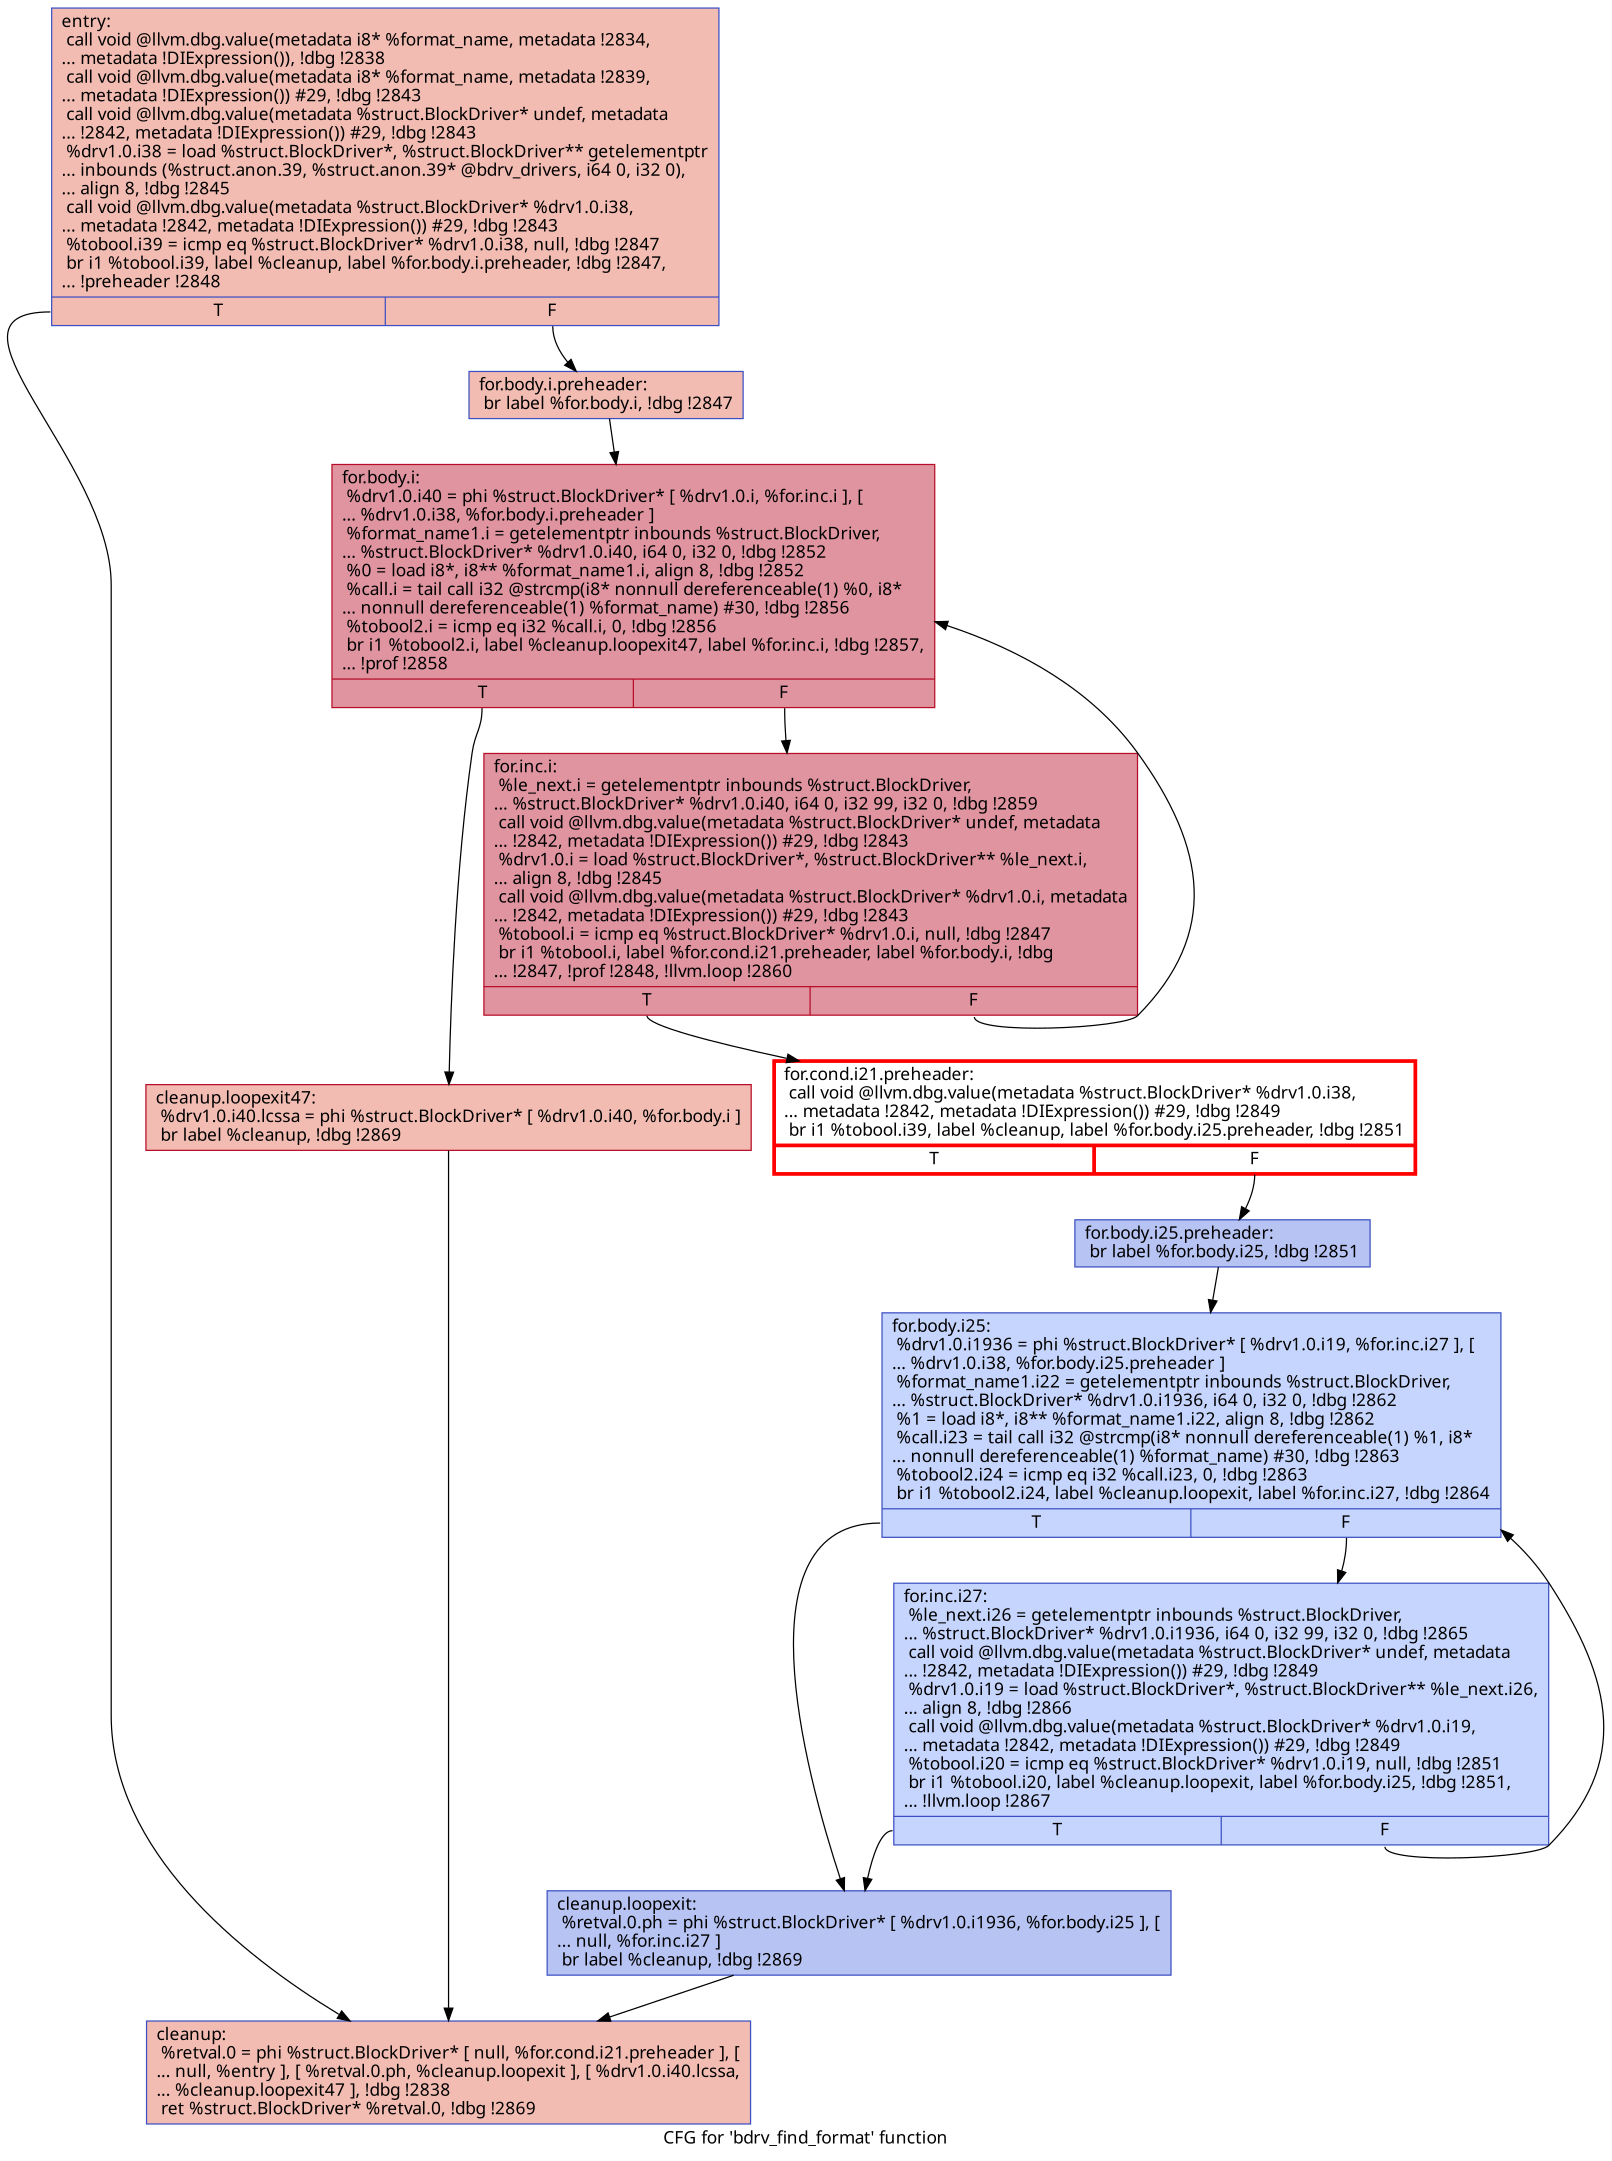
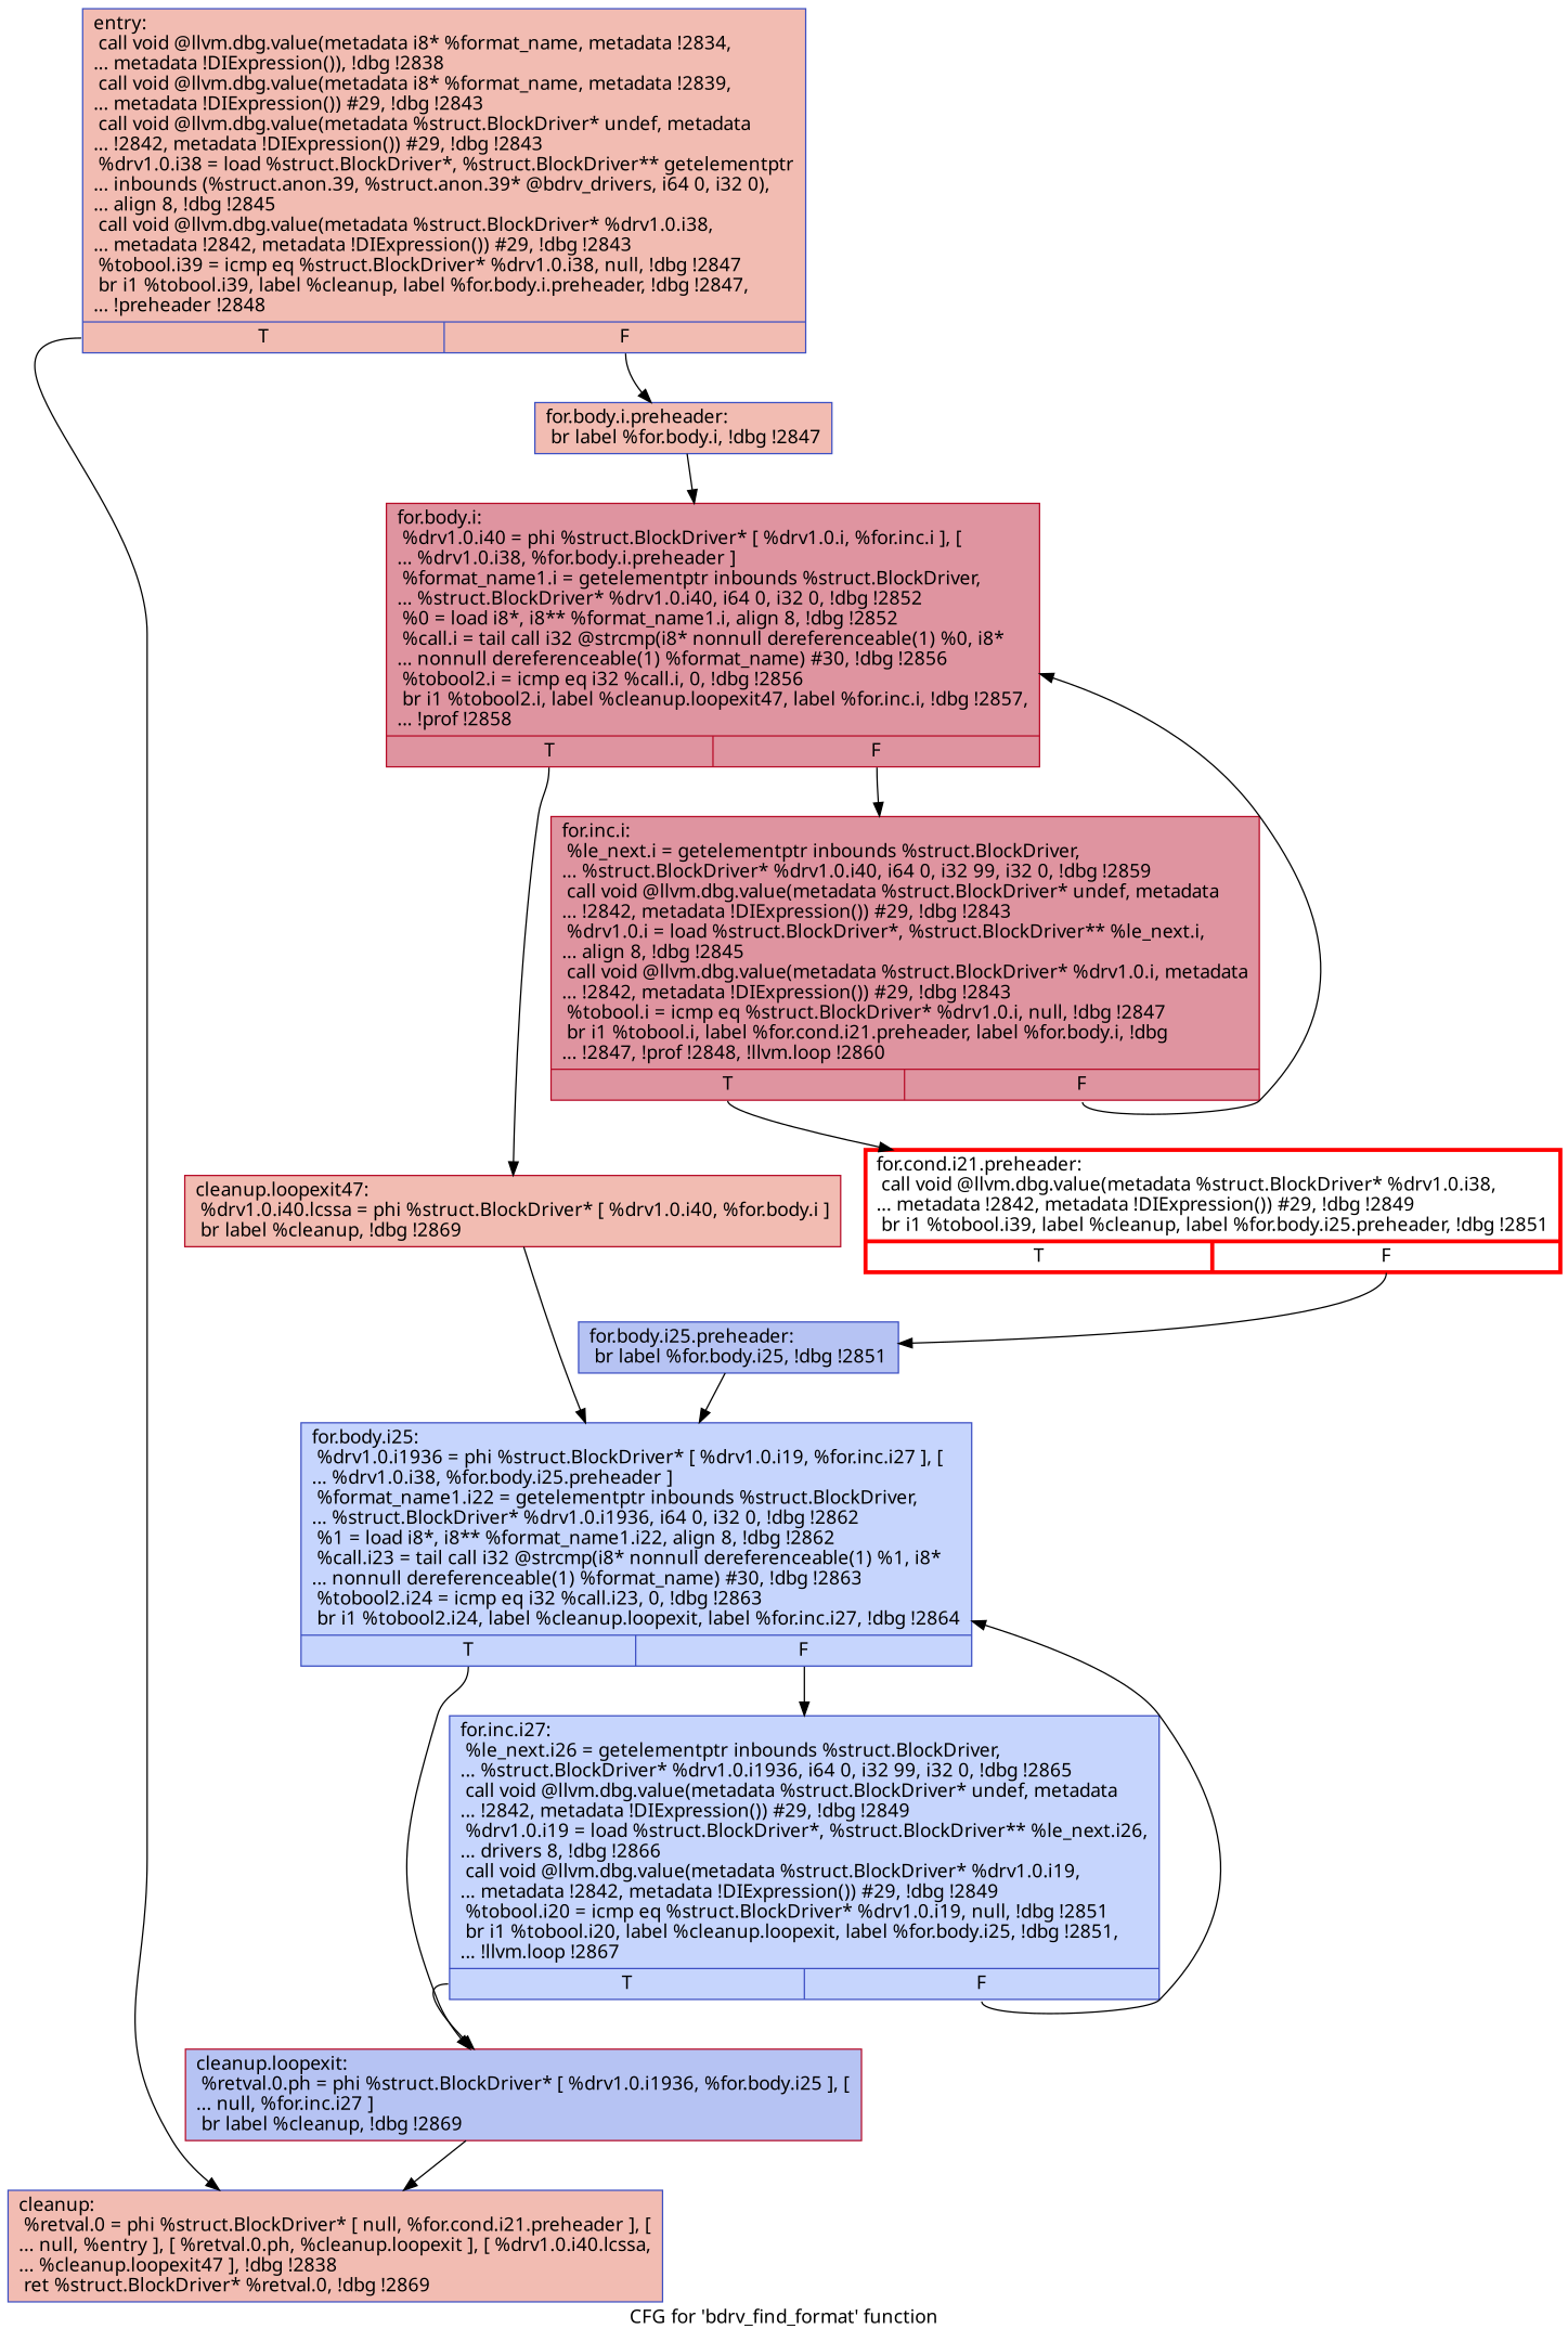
  digraph {
    fontname="Noto Sans"
    label="CFG for 'bdrv_find_format' function"
    node [color="#3d50c3ff" fillcolor="#e1675170" fontname="Noto Sans" shape=record style=filled]
    edge [fontname="Noto Sans" tailport=s0]
    n1 [label="{entry:\l  call void @llvm.dbg.value(metadata i8* %format_name, metadata !2834,\l... metadata !DIExpression()), !dbg !2838\l  call void @llvm.dbg.value(metadata i8* %format_name, metadata !2839,\l... metadata !DIExpression()) #29, !dbg !2843\l  call void @llvm.dbg.value(metadata %struct.BlockDriver* undef, metadata\l... !2842, metadata !DIExpression()) #29, !dbg !2843\l  %drv1.0.i38 = load %struct.BlockDriver*, %struct.BlockDriver** getelementptr\l... inbounds (%struct.anon.39, %struct.anon.39* @bdrv_drivers, i64 0, i32 0),\l... align 8, !dbg !2845\l  call void @llvm.dbg.value(metadata %struct.BlockDriver* %drv1.0.i38,\l... metadata !2842, metadata !DIExpression()) #29, !dbg !2843\l  %tobool.i39 = icmp eq %struct.BlockDriver* %drv1.0.i38, null, !dbg !2847\l  br i1 %tobool.i39, label %cleanup, label %for.body.i.preheader, !dbg !2847,\l... !preheader !2848\l|{<s0>T|<s1>F}}"]
    n2 [label="{cleanup:                                          \l  %retval.0 = phi %struct.BlockDriver* [ null, %for.cond.i21.preheader ], [\l... null, %entry ], [ %retval.0.ph, %cleanup.loopexit ], [ %drv1.0.i40.lcssa,\l... %cleanup.loopexit47 ], !dbg !2838\l  ret %struct.BlockDriver* %retval.0, !dbg !2869\l}"]
    n3 [label="{for.body.i.preheader:                             \l  br label %for.body.i, !dbg !2847\l}"]
    n4 [color="#b70d28ff" fillcolor="#b70d2870" label="{for.body.i:                                       \l  %drv1.0.i40 = phi %struct.BlockDriver* [ %drv1.0.i, %for.inc.i ], [\l... %drv1.0.i38, %for.body.i.preheader ]\l  %format_name1.i = getelementptr inbounds %struct.BlockDriver,\l... %struct.BlockDriver* %drv1.0.i40, i64 0, i32 0, !dbg !2852\l  %0 = load i8*, i8** %format_name1.i, align 8, !dbg !2852\l  %call.i = tail call i32 @strcmp(i8* nonnull dereferenceable(1) %0, i8*\l... nonnull dereferenceable(1) %format_name) #30, !dbg !2856\l  %tobool2.i = icmp eq i32 %call.i, 0, !dbg !2856\l  br i1 %tobool2.i, label %cleanup.loopexit47, label %for.inc.i, !dbg !2857,\l... !prof !2858\l|{<s0>T|<s1>F}}"]
    n5 [color="#b70d28ff" label="{cleanup.loopexit47:                               \l  %drv1.0.i40.lcssa = phi %struct.BlockDriver* [ %drv1.0.i40, %for.body.i ]\l  br label %cleanup, !dbg !2869\l}"]
    n6 [color="#b70d28ff" fillcolor="#b70d2870" label="{for.inc.i:                                        \l  %le_next.i = getelementptr inbounds %struct.BlockDriver,\l... %struct.BlockDriver* %drv1.0.i40, i64 0, i32 99, i32 0, !dbg !2859\l  call void @llvm.dbg.value(metadata %struct.BlockDriver* undef, metadata\l... !2842, metadata !DIExpression()) #29, !dbg !2843\l  %drv1.0.i = load %struct.BlockDriver*, %struct.BlockDriver** %le_next.i,\l... align 8, !dbg !2845\l  call void @llvm.dbg.value(metadata %struct.BlockDriver* %drv1.0.i, metadata\l... !2842, metadata !DIExpression()) #29, !dbg !2843\l  %tobool.i = icmp eq %struct.BlockDriver* %drv1.0.i, null, !dbg !2847\l  br i1 %tobool.i, label %for.cond.i21.preheader, label %for.body.i, !dbg\l... !2847, !prof !2848, !llvm.loop !2860\l|{<s0>T|<s1>F}}"]
    n7 [color=red label="{for.cond.i21.preheader:                           \l  call void @llvm.dbg.value(metadata %struct.BlockDriver* %drv1.0.i38,\l... metadata !2842, metadata !DIExpression()) #29, !dbg !2849\l  br i1 %tobool.i39, label %cleanup, label %for.body.i25.preheader, !dbg !2851\l|{<s0>T|<s1>F}}" penwidth=3.0 fillcolor="" style=""]
    n8 [fillcolor="#5977e370" label="{for.body.i25.preheader:                           \l  br label %for.body.i25, !dbg !2851\l}"]
    n9 [fillcolor="#7ea1fa70" label="{for.body.i25:                                     \l  %drv1.0.i1936 = phi %struct.BlockDriver* [ %drv1.0.i19, %for.inc.i27 ], [\l... %drv1.0.i38, %for.body.i25.preheader ]\l  %format_name1.i22 = getelementptr inbounds %struct.BlockDriver,\l... %struct.BlockDriver* %drv1.0.i1936, i64 0, i32 0, !dbg !2862\l  %1 = load i8*, i8** %format_name1.i22, align 8, !dbg !2862\l  %call.i23 = tail call i32 @strcmp(i8* nonnull dereferenceable(1) %1, i8*\l... nonnull dereferenceable(1) %format_name) #30, !dbg !2863\l  %tobool2.i24 = icmp eq i32 %call.i23, 0, !dbg !2863\l  br i1 %tobool2.i24, label %cleanup.loopexit, label %for.inc.i27, !dbg !2864\l|{<s0>T|<s1>F}}"]
-   n10 [fillcolor="#5977e370" label="{cleanup.loopexit:                                 \l  %retval.0.ph = phi %struct.BlockDriver* [ %drv1.0.i1936, %for.body.i25 ], [\l... null, %for.inc.i27 ]\l  br label %cleanup, !dbg !2869\l}"]
-   n11 [fillcolor="#7ea1fa70" label="{for.inc.i27:                                      \l  %le_next.i26 = getelementptr inbounds %struct.BlockDriver,\l... %struct.BlockDriver* %drv1.0.i1936, i64 0, i32 99, i32 0, !dbg !2865\l  call void @llvm.dbg.value(metadata %struct.BlockDriver* undef, metadata\l... !2842, metadata !DIExpression()) #29, !dbg !2849\l  %drv1.0.i19 = load %struct.BlockDriver*, %struct.BlockDriver** %le_next.i26,\l... align 8, !dbg !2866\l  call void @llvm.dbg.value(metadata %struct.BlockDriver* %drv1.0.i19,\l... metadata !2842, metadata !DIExpression()) #29, !dbg !2849\l  %tobool.i20 = icmp eq %struct.BlockDriver* %drv1.0.i19, null, !dbg !2851\l  br i1 %tobool.i20, label %cleanup.loopexit, label %for.body.i25, !dbg !2851,\l... !llvm.loop !2867\l|{<s0>T|<s1>F}}"]
+   n10 [color="#b70d28ff" fillcolor="#5977e370" label="{cleanup.loopexit:                                 \l  %retval.0.ph = phi %struct.BlockDriver* [ %drv1.0.i1936, %for.body.i25 ], [\l... null, %for.inc.i27 ]\l  br label %cleanup, !dbg !2869\l}"]
+   n11 [fillcolor="#7ea1fa70" label="{for.inc.i27:                                      \l  %le_next.i26 = getelementptr inbounds %struct.BlockDriver,\l... %struct.BlockDriver* %drv1.0.i1936, i64 0, i32 99, i32 0, !dbg !2865\l  call void @llvm.dbg.value(metadata %struct.BlockDriver* undef, metadata\l... !2842, metadata !DIExpression()) #29, !dbg !2849\l  %drv1.0.i19 = load %struct.BlockDriver*, %struct.BlockDriver** %le_next.i26,\l... drivers 8, !dbg !2866\l  call void @llvm.dbg.value(metadata %struct.BlockDriver* %drv1.0.i19,\l... metadata !2842, metadata !DIExpression()) #29, !dbg !2849\l  %tobool.i20 = icmp eq %struct.BlockDriver* %drv1.0.i19, null, !dbg !2851\l  br i1 %tobool.i20, label %cleanup.loopexit, label %for.body.i25, !dbg !2851,\l... !llvm.loop !2867\l|{<s0>T|<s1>F}}"]
    n1 -> n2
    n1 -> n3 [tailport=s1]
    n3 -> n4
    n4 -> n5
    n4 -> n6 [tailport=s1]
-   n5 -> n2
+   n5 -> n9
    n6 -> n4 [tailport=s1]
    n6 -> n7
    n7 -> n8 [tailport=s1]
    n8 -> n9
    n9 -> n10
    n9 -> n11 [tailport=s1]
    n10 -> n2
    n11 -> n9 [tailport=s1]
    n11 -> n10
  }
